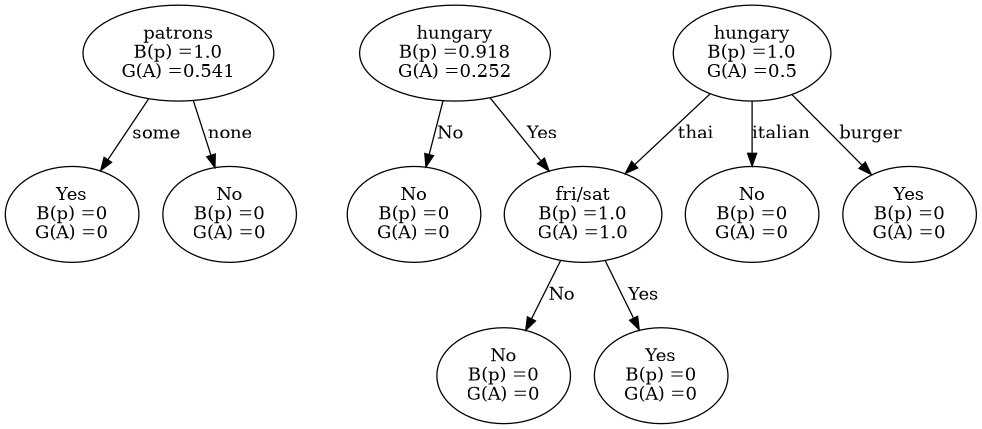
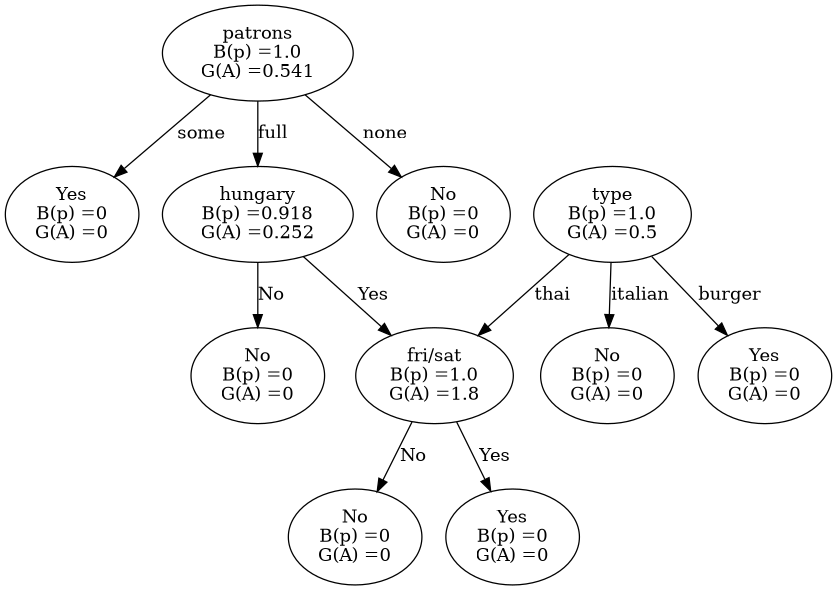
  digraph {
    n1 [label="Yes\nB(p) =0\nG(A) =0"]
    n2 [label="patrons\nB(p) =1.0\nG(A) =0.541"]
    n3 [label="hungary\nB(p) =0.918\nG(A) =0.252"]
    n4 [label="No\nB(p) =0\nG(A) =0"]
    n5 [label="No\nB(p) =0\nG(A) =0"]
-   n6 [label="fri/sat\nB(p) =1.0\nG(A) =1.0"]
-   n7 [label="hungary\nB(p) =1.0\nG(A) =0.5"]
+   n6 [label="fri/sat\nB(p) =1.0\nG(A) =1.8"]
+   n7 [label="type\nB(p) =1.0\nG(A) =0.5"]
    n8 [label="No\nB(p) =0\nG(A) =0"]
    n9 [label="Yes\nB(p) =0\nG(A) =0"]
    n10 [label="No\nB(p) =0\nG(A) =0"]
    n11 [label="Yes\nB(p) =0\nG(A) =0"]
    n2 -> n1 [label=some]
+   n2 -> n3 [label=full]
    n2 -> n4 [label=none]
    n3 -> n5 [label=No]
    n3 -> n6 [label=Yes]
    n6 -> n10 [label=No]
    n6 -> n11 [label=Yes]
    n7 -> n6 [label=thai]
    n7 -> n8 [label=italian]
    n7 -> n9 [label=burger]
  }
